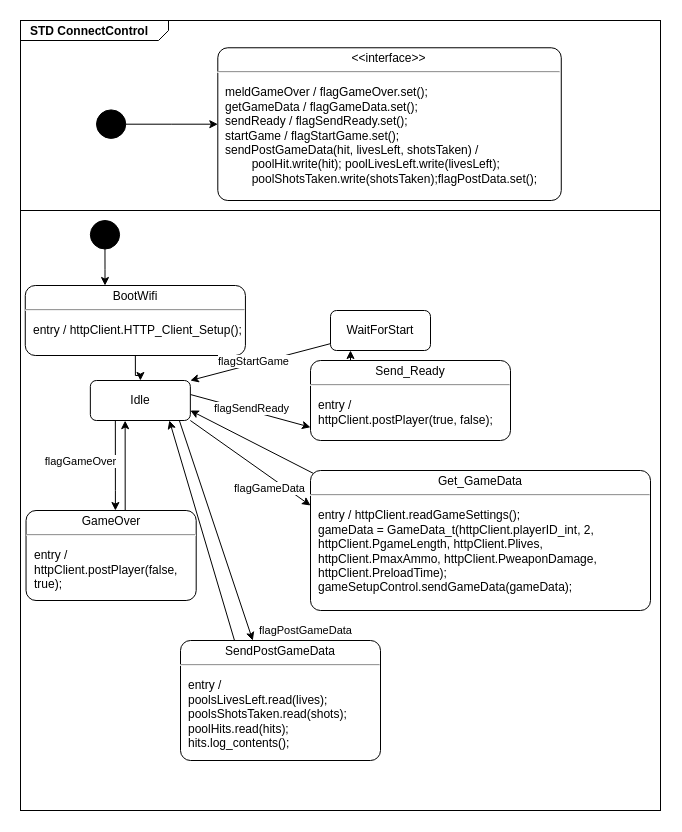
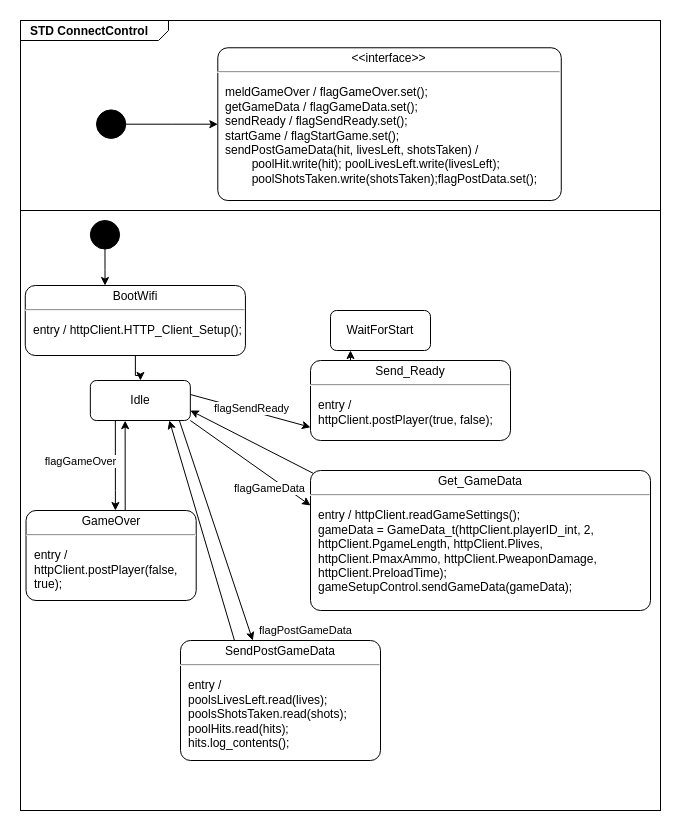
  <mxCell id="0" />
  <mxCell id="1" parent="0" />
  <mxCell id="2" value="" style="group" vertex="1" connectable="0" parent="1"><mxGeometry x="20" y="20" width="640" height="790" as="geometry" /></mxCell>
  <mxCell id="3" value="" style="rounded=0;whiteSpace=wrap;html=1;" vertex="1" parent="2"><mxGeometry y="187.92" width="640" height="602.08" as="geometry" /></mxCell>
  <mxCell id="4" value="&lt;p style=&quot;margin:0px;margin-top:4px;margin-left:10px;text-align:left;&quot;&gt;&lt;b&gt;STD ConnectControl&lt;/b&gt;&lt;/p&gt;" style="html=1;shape=mxgraph.sysml.package;html=1;overflow=fill;whiteSpace=wrap;labelX=148;" vertex="1" parent="2"><mxGeometry width="640" height="190" as="geometry" /></mxCell>
  <mxCell id="5" value="" style="shape=ellipse;html=1;fillColor=strokeColor;fontSize=18;fontColor=#ffffff;" vertex="1" parent="2"><mxGeometry x="76.002" y="89.387" width="29.231" height="28.5" as="geometry" /></mxCell>
  <mxCell id="6" style="edgeStyle=orthogonalEdgeStyle;rounded=0;orthogonalLoop=1;jettySize=auto;html=1;" edge="1" parent="2" source="5" target="7"><mxGeometry relative="1" as="geometry"><mxPoint x="182.692" y="62.899" as="targetPoint" /></mxGeometry></mxCell>
  <mxCell id="7" value="&lt;p style=&quot;margin:0px;margin-top:4px;text-align:center;&quot;&gt;&amp;lt;&amp;lt;interface&amp;gt;&amp;gt;&lt;/p&gt;&lt;hr&gt;&lt;p&gt;&lt;/p&gt;&lt;p style=&quot;margin:0px;margin-left:8px;text-align:left;&quot;&gt;&lt;span style=&quot;background-color: initial;&quot;&gt;meldGameOver / flagGameOver.set();&lt;/span&gt;&lt;/p&gt;&lt;p style=&quot;margin:0px;margin-left:8px;text-align:left;&quot;&gt;&lt;span style=&quot;background-color: initial;&quot;&gt;getGameData / flagGameData.set();&amp;nbsp;&lt;/span&gt;&lt;/p&gt;&lt;p style=&quot;margin:0px;margin-left:8px;text-align:left;&quot;&gt;&lt;span style=&quot;background-color: initial;&quot;&gt;sendReady / flagSendReady.set();&lt;/span&gt;&lt;br&gt;&lt;/p&gt;&lt;p style=&quot;margin:0px;margin-left:8px;text-align:left;&quot;&gt;&lt;span style=&quot;background-color: initial;&quot;&gt;startGame / flagStartGame.set();&lt;/span&gt;&lt;/p&gt;&lt;p style=&quot;margin:0px;margin-left:8px;text-align:left;&quot;&gt;&lt;span style=&quot;background-color: initial;&quot;&gt;sendPostGameData(hit, livesLeft, shotsTaken) / &lt;span style=&quot;white-space: pre;&quot;&gt;&#09;&lt;/span&gt;poolHit.write(hit); poolLivesLeft.write(livesLeft); &lt;span style=&quot;white-space: pre;&quot;&gt;&#09;&lt;/span&gt;poolShotsTaken.write(shotsTaken);flagPostData.set();&lt;/span&gt;&lt;/p&gt;&lt;p style=&quot;margin:0px;margin-left:8px;text-align:left;&quot;&gt;&lt;span style=&quot;background-color: initial;&quot;&gt;&lt;br&gt;&lt;/span&gt;&lt;/p&gt;&lt;p style=&quot;margin:0px;margin-left:8px;text-align:left;&quot;&gt;&lt;br&gt;&lt;/p&gt;" style="shape=mxgraph.sysml.simpleState;html=1;overflow=fill;whiteSpace=wrap;align=center;" vertex="1" parent="2"><mxGeometry x="197.31" y="27.28" width="343.46" height="152.72" as="geometry" /></mxCell>
  <mxCell id="8" style="edgeStyle=orthogonalEdgeStyle;rounded=0;orthogonalLoop=1;jettySize=auto;html=1;exitX=0.5;exitY=1;exitDx=0;exitDy=0;" edge="1" parent="2" source="9" target="11"><mxGeometry relative="1" as="geometry"><mxPoint x="119.81" y="300" as="targetPoint" /><Array as="points"><mxPoint x="84" y="249" /><mxPoint x="84" y="240" /></Array></mxGeometry></mxCell>
  <mxCell id="9" value="" style="shape=ellipse;html=1;fillColor=strokeColor;fontSize=18;fontColor=#ffffff;" vertex="1" parent="2"><mxGeometry x="69.85" y="200.005" width="29.231" height="28.5" as="geometry" /></mxCell>
  <mxCell id="10" style="edgeStyle=orthogonalEdgeStyle;rounded=0;orthogonalLoop=1;jettySize=auto;html=1;exitX=0.5;exitY=1;exitDx=0;exitDy=0;exitPerimeter=0;" edge="1" parent="2" source="11" target="20"><mxGeometry relative="1" as="geometry"><mxPoint x="119.905" y="390" as="targetPoint" /></mxGeometry></mxCell>
  <mxCell id="11" value="&lt;p style=&quot;margin:0px;margin-top:4px;text-align:center;&quot;&gt;BootWifi&lt;/p&gt;&lt;hr&gt;&lt;p&gt;&lt;/p&gt;&lt;p style=&quot;margin:0px;margin-left:8px;text-align:left;&quot;&gt;entry / httpClient.HTTP_Client_Setup();&lt;br&gt;&lt;/p&gt;" style="shape=mxgraph.sysml.simpleState;html=1;overflow=fill;whiteSpace=wrap;align=center;" vertex="1" parent="2"><mxGeometry x="4.78" y="265" width="220.15" height="70" as="geometry" /></mxCell>
  <mxCell id="12" style="rounded=0;orthogonalLoop=1;jettySize=auto;html=1;exitX=1;exitY=0.5;exitDx=0;exitDy=0;" edge="1" parent="2"><mxGeometry relative="1" as="geometry"><mxPoint x="169.85" y="374" as="sourcePoint" /><mxPoint x="290" y="406.746" as="targetPoint" /></mxGeometry></mxCell>
  <mxCell id="13" value="flagSendReady" style="edgeLabel;html=1;align=center;verticalAlign=middle;resizable=0;points=[];" vertex="1" connectable="0" parent="12"><mxGeometry x="-0.361" y="1" relative="1" as="geometry"><mxPoint x="22" y="4" as="offset" /></mxGeometry></mxCell>
  <mxCell id="14" style="edgeStyle=orthogonalEdgeStyle;rounded=0;orthogonalLoop=1;jettySize=auto;html=1;exitX=0.25;exitY=1;exitDx=0;exitDy=0;" edge="1" parent="2" source="20" target="22"><mxGeometry relative="1" as="geometry"><Array as="points"><mxPoint x="95" y="470" /><mxPoint x="95" y="470" /></Array></mxGeometry></mxCell>
  <mxCell id="15" value="flagGameOver" style="edgeLabel;html=1;align=center;verticalAlign=middle;resizable=0;points=[];" vertex="1" connectable="0" parent="14"><mxGeometry x="-0.074" y="1" relative="1" as="geometry"><mxPoint x="-36" y="-1" as="offset" /></mxGeometry></mxCell>
  <mxCell id="16" style="rounded=0;orthogonalLoop=1;jettySize=auto;html=1;exitX=1;exitY=1;exitDx=0;exitDy=0;" edge="1" parent="2"><mxGeometry relative="1" as="geometry"><mxPoint x="158.85" y="400" as="sourcePoint" /><mxPoint x="232.306" y="620" as="targetPoint" /></mxGeometry></mxCell>
  <mxCell id="17" value="flagPostGameData" style="edgeLabel;html=1;align=center;verticalAlign=middle;resizable=0;points=[];" vertex="1" connectable="0" parent="16"><mxGeometry x="0.73" y="-1" relative="1" as="geometry"><mxPoint x="63" y="19" as="offset" /></mxGeometry></mxCell>
  <mxCell id="18" style="rounded=0;orthogonalLoop=1;jettySize=auto;html=1;exitX=1;exitY=1;exitDx=0;exitDy=0;entryX=0;entryY=0.25;entryDx=0;entryDy=0;entryPerimeter=0;" edge="1" parent="2" source="20" target="30"><mxGeometry relative="1" as="geometry" /></mxCell>
  <mxCell id="19" value="flagGameData" style="edgeLabel;html=1;align=center;verticalAlign=middle;resizable=0;points=[];" vertex="1" connectable="0" parent="18"><mxGeometry x="0.61" y="1" relative="1" as="geometry"><mxPoint x="-18" as="offset" /></mxGeometry></mxCell>
  <mxCell id="20" value="Idle" style="shape=rect;rounded=1;html=1;whiteSpace=wrap;align=center;" vertex="1" parent="2"><mxGeometry x="69.85" y="360" width="100" height="40" as="geometry" /></mxCell>
  <mxCell id="21" style="edgeStyle=orthogonalEdgeStyle;rounded=0;orthogonalLoop=1;jettySize=auto;html=1;exitX=0.5;exitY=0;exitDx=0;exitDy=0;exitPerimeter=0;entryX=0.348;entryY=1.003;entryDx=0;entryDy=0;entryPerimeter=0;" edge="1" parent="2" source="22" target="20"><mxGeometry relative="1" as="geometry"><Array as="points"><mxPoint x="105" y="490" /></Array></mxGeometry></mxCell>
  <mxCell id="22" value="&lt;p style=&quot;margin:0px;margin-top:4px;text-align:center;&quot;&gt;GameOver&lt;/p&gt;&lt;hr&gt;&lt;p&gt;&lt;/p&gt;&lt;p style=&quot;margin:0px;margin-left:8px;text-align:left;&quot;&gt;entry /&amp;nbsp;&lt;br&gt;&lt;/p&gt;&lt;p style=&quot;margin:0px;margin-left:8px;text-align:left;&quot;&gt;httpClient.postPlayer(false, true);&lt;/p&gt;" style="shape=mxgraph.sysml.simpleState;html=1;overflow=fill;whiteSpace=wrap;align=center;" vertex="1" parent="2"><mxGeometry x="5.54" y="490" width="170.15" height="90" as="geometry" /></mxCell>
  <mxCell id="23" style="edgeStyle=orthogonalEdgeStyle;rounded=0;orthogonalLoop=1;jettySize=auto;html=1;exitX=0.5;exitY=0;exitDx=0;exitDy=0;exitPerimeter=0;" edge="1" parent="2" source="24" target="31"><mxGeometry relative="1" as="geometry"><mxPoint x="390" y="360" as="targetPoint" /><Array as="points"><mxPoint x="330" y="340" /></Array></mxGeometry></mxCell>
  <mxCell id="24" value="&lt;p style=&quot;margin:0px;margin-top:4px;text-align:center;&quot;&gt;Send_Ready&lt;/p&gt;&lt;hr&gt;&lt;p&gt;&lt;/p&gt;&lt;p style=&quot;margin:0px;margin-left:8px;text-align:left;&quot;&gt;entry /&lt;br&gt;&lt;/p&gt;&lt;p style=&quot;margin:0px;margin-left:8px;text-align:left;&quot;&gt;httpClient.postPlayer(true, false);&lt;/p&gt;" style="shape=mxgraph.sysml.simpleState;html=1;overflow=fill;whiteSpace=wrap;align=center;" vertex="1" parent="2"><mxGeometry x="290" y="340" width="200" height="80" as="geometry" /></mxCell>
- <mxCell id="25" style="rounded=0;orthogonalLoop=1;jettySize=auto;html=1;entryX=1;entryY=0;entryDx=0;entryDy=0;" edge="1" parent="2" source="31" target="20"><mxGeometry relative="1" as="geometry"><mxPoint x="290" y="335" as="sourcePoint" /></mxGeometry></mxCell>
- <mxCell id="26" value="flagStartGame" style="edgeLabel;html=1;align=center;verticalAlign=middle;resizable=0;points=[];" vertex="1" connectable="0" parent="25"><mxGeometry x="0.086" y="-3" relative="1" as="geometry"><mxPoint as="offset" /></mxGeometry></mxCell>
  <mxCell id="27" style="rounded=0;orthogonalLoop=1;jettySize=auto;html=1;exitX=0.25;exitY=0;exitDx=0;exitDy=0;exitPerimeter=0;entryX=0.75;entryY=1;entryDx=0;entryDy=0;" edge="1" parent="2"><mxGeometry relative="1" as="geometry"><mxPoint x="214.0" y="620" as="sourcePoint" /><mxPoint x="148.85" y="400" as="targetPoint" /></mxGeometry></mxCell>
  <mxCell id="28" value="&lt;p style=&quot;margin:0px;margin-top:4px;text-align:center;&quot;&gt;SendPostGameData&lt;/p&gt;&lt;hr&gt;&lt;p&gt;&lt;/p&gt;&lt;p style=&quot;margin:0px;margin-left:8px;text-align:left;&quot;&gt;entry /&lt;br&gt;&lt;/p&gt;&lt;p style=&quot;margin:0px;margin-left:8px;text-align:left;&quot;&gt;poolsLivesLeft.read(lives);&lt;/p&gt;&lt;p style=&quot;margin:0px;margin-left:8px;text-align:left;&quot;&gt;poolsShotsTaken.read(shots);&lt;/p&gt;&lt;p style=&quot;margin:0px;margin-left:8px;text-align:left;&quot;&gt;poolHits.read(hits);&lt;/p&gt;&lt;p style=&quot;margin:0px;margin-left:8px;text-align:left;&quot;&gt;hits.log_contents();&lt;/p&gt;&lt;p style=&quot;margin:0px;margin-left:8px;text-align:left;&quot;&gt;&lt;br&gt;&lt;/p&gt;" style="shape=mxgraph.sysml.simpleState;html=1;overflow=fill;whiteSpace=wrap;align=center;" vertex="1" parent="2"><mxGeometry x="160" y="620" width="200" height="120" as="geometry" /></mxCell>
  <mxCell id="29" style="rounded=0;orthogonalLoop=1;jettySize=auto;html=1;exitX=0;exitY=0;exitDx=2.9;exitDy=2.9;exitPerimeter=0;entryX=1;entryY=0.75;entryDx=0;entryDy=0;" edge="1" parent="2" source="30" target="20"><mxGeometry relative="1" as="geometry" /></mxCell>
  <mxCell id="30" value="&lt;p style=&quot;margin:0px;margin-top:4px;text-align:center;&quot;&gt;Get_GameData&lt;/p&gt;&lt;hr&gt;&lt;p&gt;&lt;/p&gt;&lt;p style=&quot;margin:0px;margin-left:8px;text-align:left;&quot;&gt;entry / httpClient.readGameSettings();&lt;br&gt;&lt;/p&gt;&lt;p style=&quot;margin:0px;margin-left:8px;text-align:left;&quot;&gt;gameData = GameData_t(httpClient.playerID_int, 2, httpClient.PgameLength, httpClient.Plives, httpClient.PmaxAmmo, httpClient.PweaponDamage, httpClient.PreloadTime);&lt;/p&gt;&lt;p style=&quot;margin:0px;margin-left:8px;text-align:left;&quot;&gt;gameSetupControl.sendGameData(gameData);&lt;/p&gt;&lt;p style=&quot;margin:0px;margin-left:8px;text-align:left;&quot;&gt;&lt;br&gt;&lt;/p&gt;" style="shape=mxgraph.sysml.simpleState;html=1;overflow=fill;whiteSpace=wrap;align=center;" vertex="1" parent="2"><mxGeometry x="290" y="450" width="340" height="140" as="geometry" /></mxCell>
  <mxCell id="31" value="WaitForStart" style="shape=rect;rounded=1;html=1;whiteSpace=wrap;align=center;" vertex="1" parent="2"><mxGeometry x="310" y="290" width="100" height="40" as="geometry" /></mxCell>
